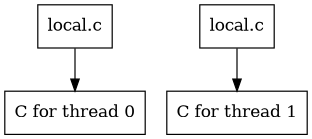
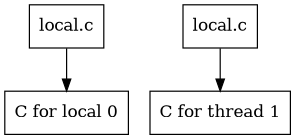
  digraph {
    rankdir=TB
    node [shape=rect]
    n1 [label="local.c"]
-   n2 [label="C for thread 0"]
+   n2 [label="C for local 0"]
    n3 [label="local.c"]
    n4 [label="C for thread 1"]
    subgraph sub_1 {
      n1
      n2
    }
    subgraph sub_2 {
      n3
      n4
    }
    n1 -> n2
    n3 -> n4
  }
